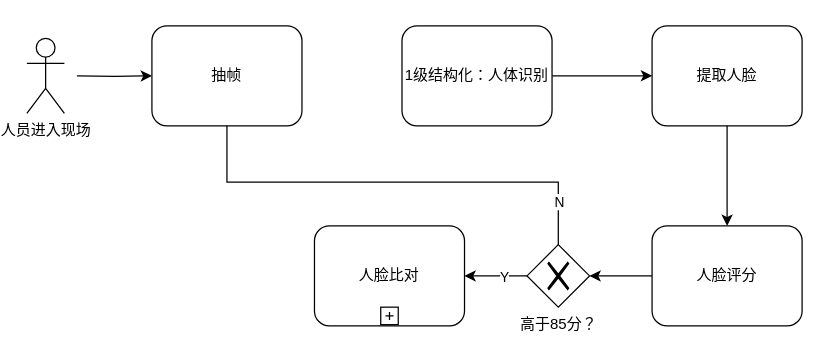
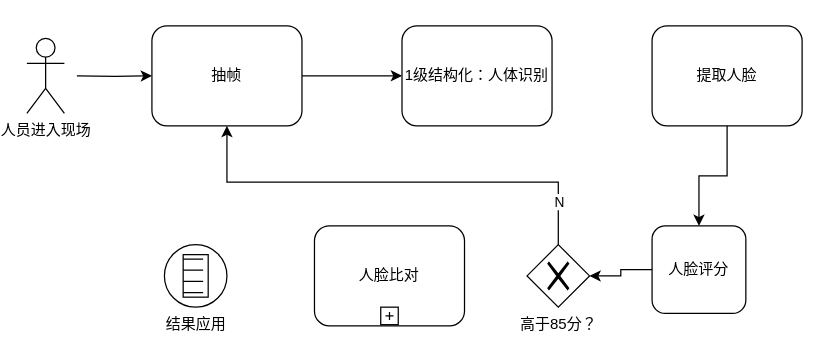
  <mxCell id="0" />
  <mxCell id="1" parent="0" />
  <mxCell id="2" style="edgeStyle=orthogonalEdgeStyle;rounded=0;orthogonalLoop=1;jettySize=auto;html=1;entryX=0;entryY=0.5;entryDx=0;entryDy=0;" edge="1" parent="1" target="4"><mxGeometry relative="1" as="geometry"><mxPoint x="60" y="60" as="sourcePoint" /></mxGeometry></mxCell>
+ <mxCell id="3" value="" style="edgeStyle=orthogonalEdgeStyle;rounded=0;orthogonalLoop=1;jettySize=auto;html=1;" edge="1" parent="1" source="4" target="6"><mxGeometry relative="1" as="geometry" /></mxCell>
  <mxCell id="4" value="抽帧" style="shape=ext;rounded=1;html=1;whiteSpace=wrap;" vertex="1" parent="1"><mxGeometry x="120" y="20" width="120" height="80" as="geometry" /></mxCell>
- <mxCell id="5" value="" style="edgeStyle=orthogonalEdgeStyle;rounded=0;orthogonalLoop=1;jettySize=auto;html=1;" edge="1" parent="1" source="6" target="8"><mxGeometry relative="1" as="geometry" /></mxCell>
  <mxCell id="6" value="1级结构化：人体识别" style="shape=ext;rounded=1;html=1;whiteSpace=wrap;" vertex="1" parent="1"><mxGeometry x="320" y="20" width="120" height="80" as="geometry" /></mxCell>
  <mxCell id="7" value="" style="edgeStyle=orthogonalEdgeStyle;rounded=0;orthogonalLoop=1;jettySize=auto;html=1;" edge="1" parent="1" source="8" target="10"><mxGeometry relative="1" as="geometry" /></mxCell>
  <mxCell id="8" value="&lt;div&gt;提取人脸&lt;/div&gt;" style="shape=ext;rounded=1;html=1;whiteSpace=wrap;" vertex="1" parent="1"><mxGeometry x="520" y="20" width="120" height="80" as="geometry" /></mxCell>
  <mxCell id="9" style="edgeStyle=orthogonalEdgeStyle;rounded=0;orthogonalLoop=1;jettySize=auto;html=1;entryX=1;entryY=0.5;entryDx=0;entryDy=0;" edge="1" parent="1" source="10" target="15"><mxGeometry relative="1" as="geometry" /></mxCell>
- <mxCell id="10" value="人脸评分" style="shape=ext;rounded=1;html=1;whiteSpace=wrap;" vertex="1" parent="1"><mxGeometry x="520" y="180" width="120" height="80" as="geometry" /></mxCell>
- <mxCell id="11" style="edgeStyle=orthogonalEdgeStyle;rounded=0;orthogonalLoop=1;jettySize=auto;html=1;entryX=1;entryY=0.5;entryDx=0;entryDy=0;" edge="1" parent="1" source="15" target="16"><mxGeometry relative="1" as="geometry" /></mxCell>
- <mxCell id="12" value="Y" style="edgeLabel;html=1;align=center;verticalAlign=middle;resizable=0;points=[];" vertex="1" connectable="0" parent="11"><mxGeometry x="-0.24" relative="1" as="geometry"><mxPoint as="offset" /></mxGeometry></mxCell>
- <mxCell id="13" style="edgeStyle=orthogonalEdgeStyle;rounded=0;orthogonalLoop=1;jettySize=auto;html=1;entryX=0.5;entryY=1;entryDx=0;entryDy=0;endArrow=none;" edge="1" parent="1" source="15" target="4"><mxGeometry relative="1" as="geometry"><Array as="points"><mxPoint x="445" y="145" /><mxPoint x="180" y="145" /></Array></mxGeometry></mxCell>
+ <mxCell id="10" value="人脸评分" style="shape=ext;rounded=1;html=1;whiteSpace=wrap;" vertex="1" parent="1"><mxGeometry x="520" y="180" width="75" height="70" as="geometry" /></mxCell>
+ <mxCell id="13" style="edgeStyle=orthogonalEdgeStyle;rounded=0;orthogonalLoop=1;jettySize=auto;html=1;entryX=0.5;entryY=1;entryDx=0;entryDy=0;" edge="1" parent="1" source="15" target="4"><mxGeometry relative="1" as="geometry"><Array as="points"><mxPoint x="445" y="145" /><mxPoint x="180" y="145" /></Array></mxGeometry></mxCell>
  <mxCell id="14" value="N" style="edgeLabel;html=1;align=center;verticalAlign=middle;resizable=0;points=[];" vertex="1" connectable="0" parent="13"><mxGeometry x="-0.806" relative="1" as="geometry"><mxPoint as="offset" /></mxGeometry></mxCell>
  <mxCell id="15" value="高于85分？" style="shape=mxgraph.bpmn.shape;html=1;verticalLabelPosition=bottom;labelBackgroundColor=#ffffff;verticalAlign=top;align=center;perimeter=rhombusPerimeter;background=gateway;outlineConnect=0;outline=none;symbol=exclusiveGw;" vertex="1" parent="1"><mxGeometry x="420" y="195" width="50" height="50" as="geometry" /></mxCell>
  <mxCell id="16" value="人脸比对" style="shape=ext;rounded=1;html=1;whiteSpace=wrap;" vertex="1" parent="1"><mxGeometry x="250" y="180" width="120" height="80" as="geometry" /></mxCell>
  <mxCell id="17" value="人员进入现场" style="shape=umlActor;verticalLabelPosition=bottom;labelBackgroundColor=#ffffff;verticalAlign=top;html=1;outlineConnect=0;" vertex="1" parent="1"><mxGeometry x="20" y="30" width="30" height="60" as="geometry" /></mxCell>
+ <mxCell id="18" value="结果应用" style="shape=mxgraph.bpmn.shape;html=1;verticalLabelPosition=bottom;labelBackgroundColor=#ffffff;verticalAlign=top;align=center;perimeter=ellipsePerimeter;outlineConnect=0;outline=standard;symbol=conditional;" vertex="1" parent="1"><mxGeometry x="130" y="195" width="50" height="50" as="geometry" /></mxCell>
  <mxCell id="19" value="" style="shape=plus;html=1;outlineConnect=0;" vertex="1" parent="1"><mxGeometry x="303" y="245" width="14" height="14" as="geometry" /></mxCell>
